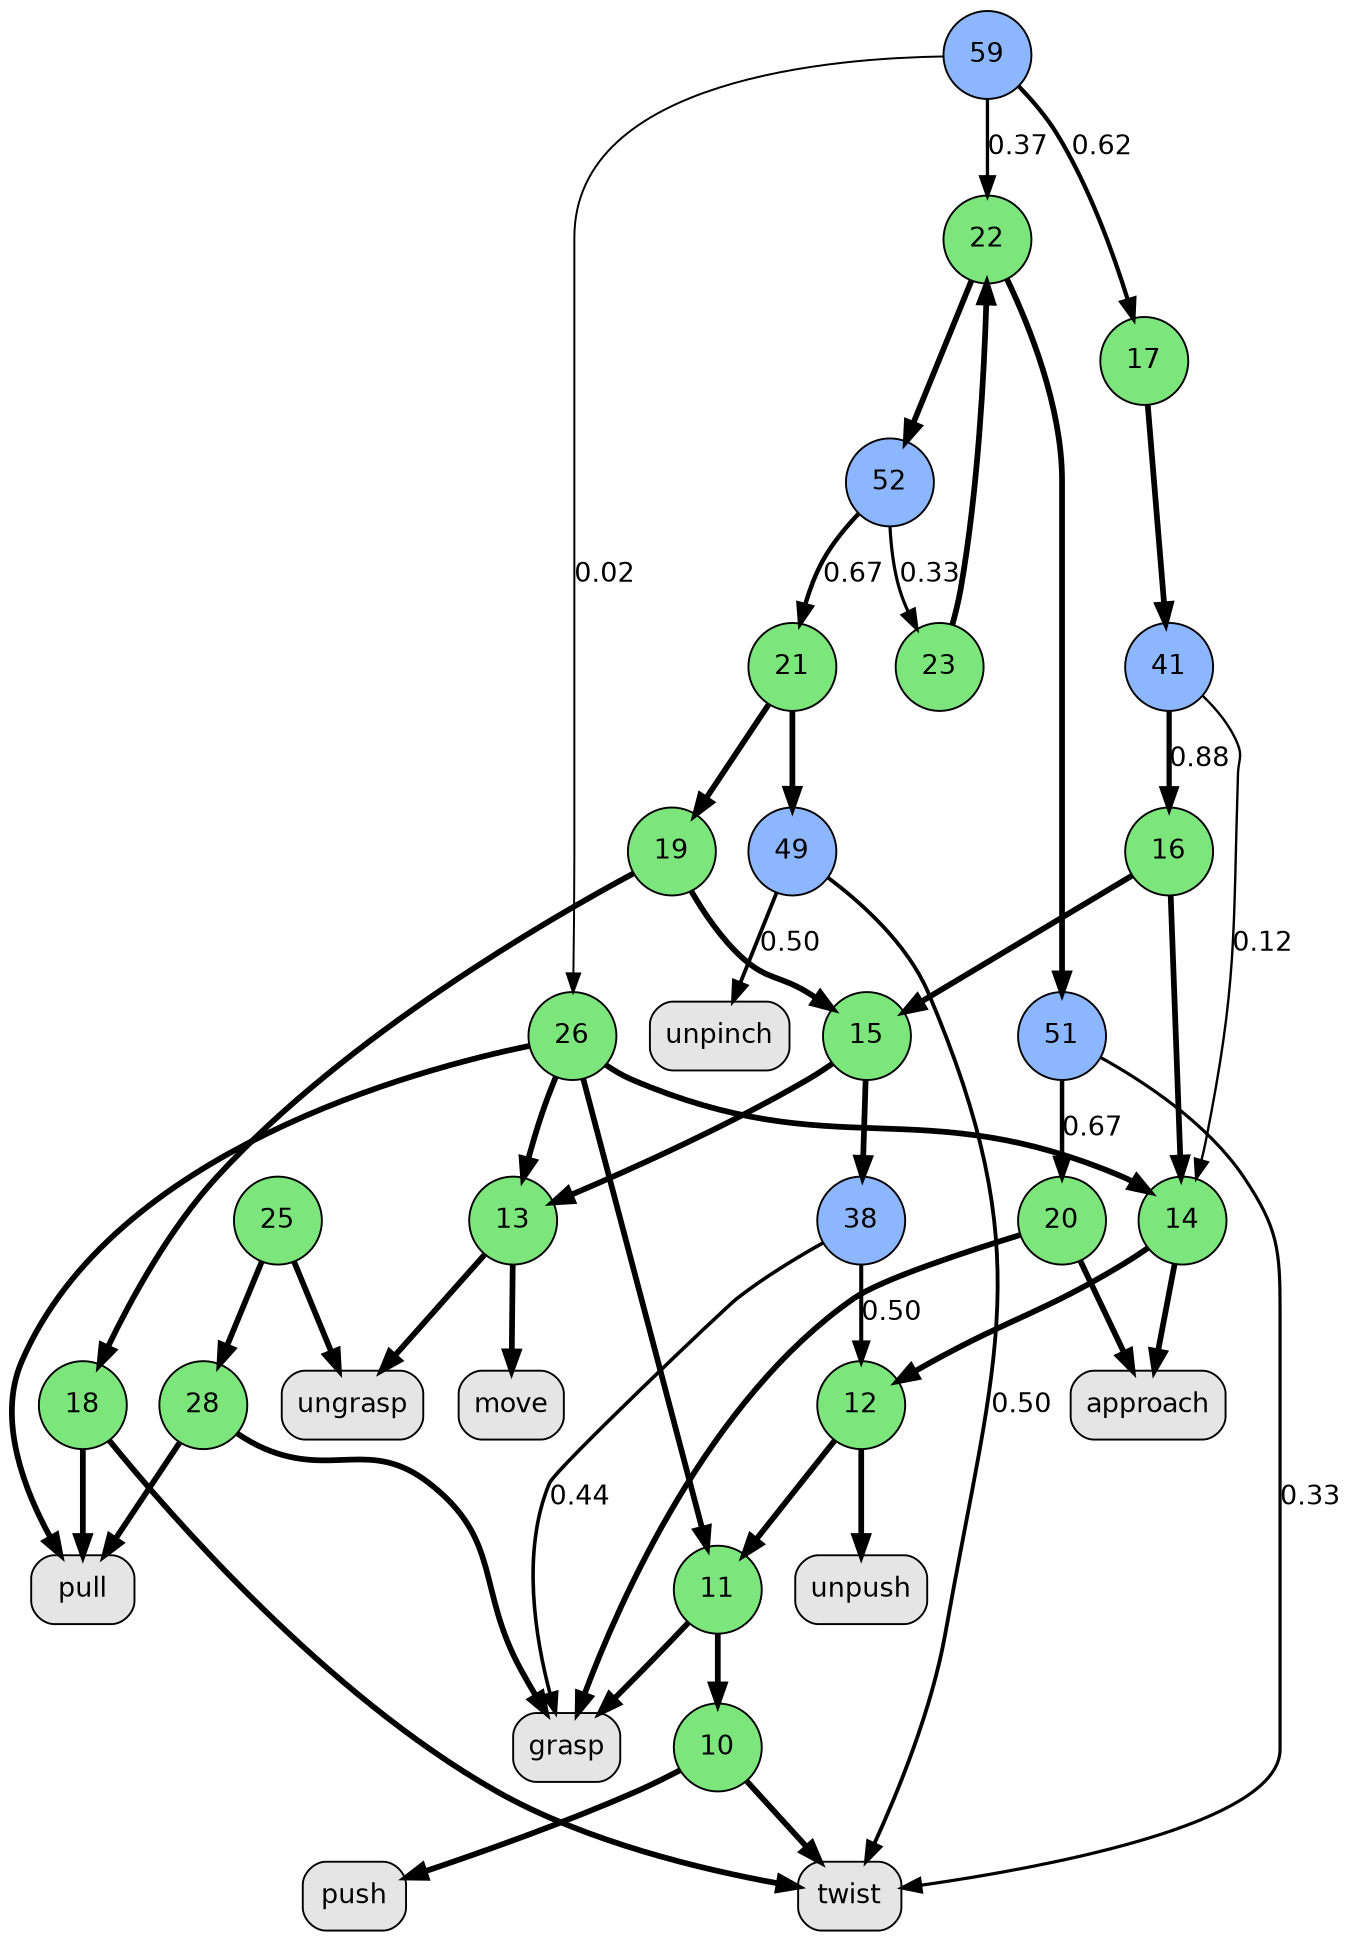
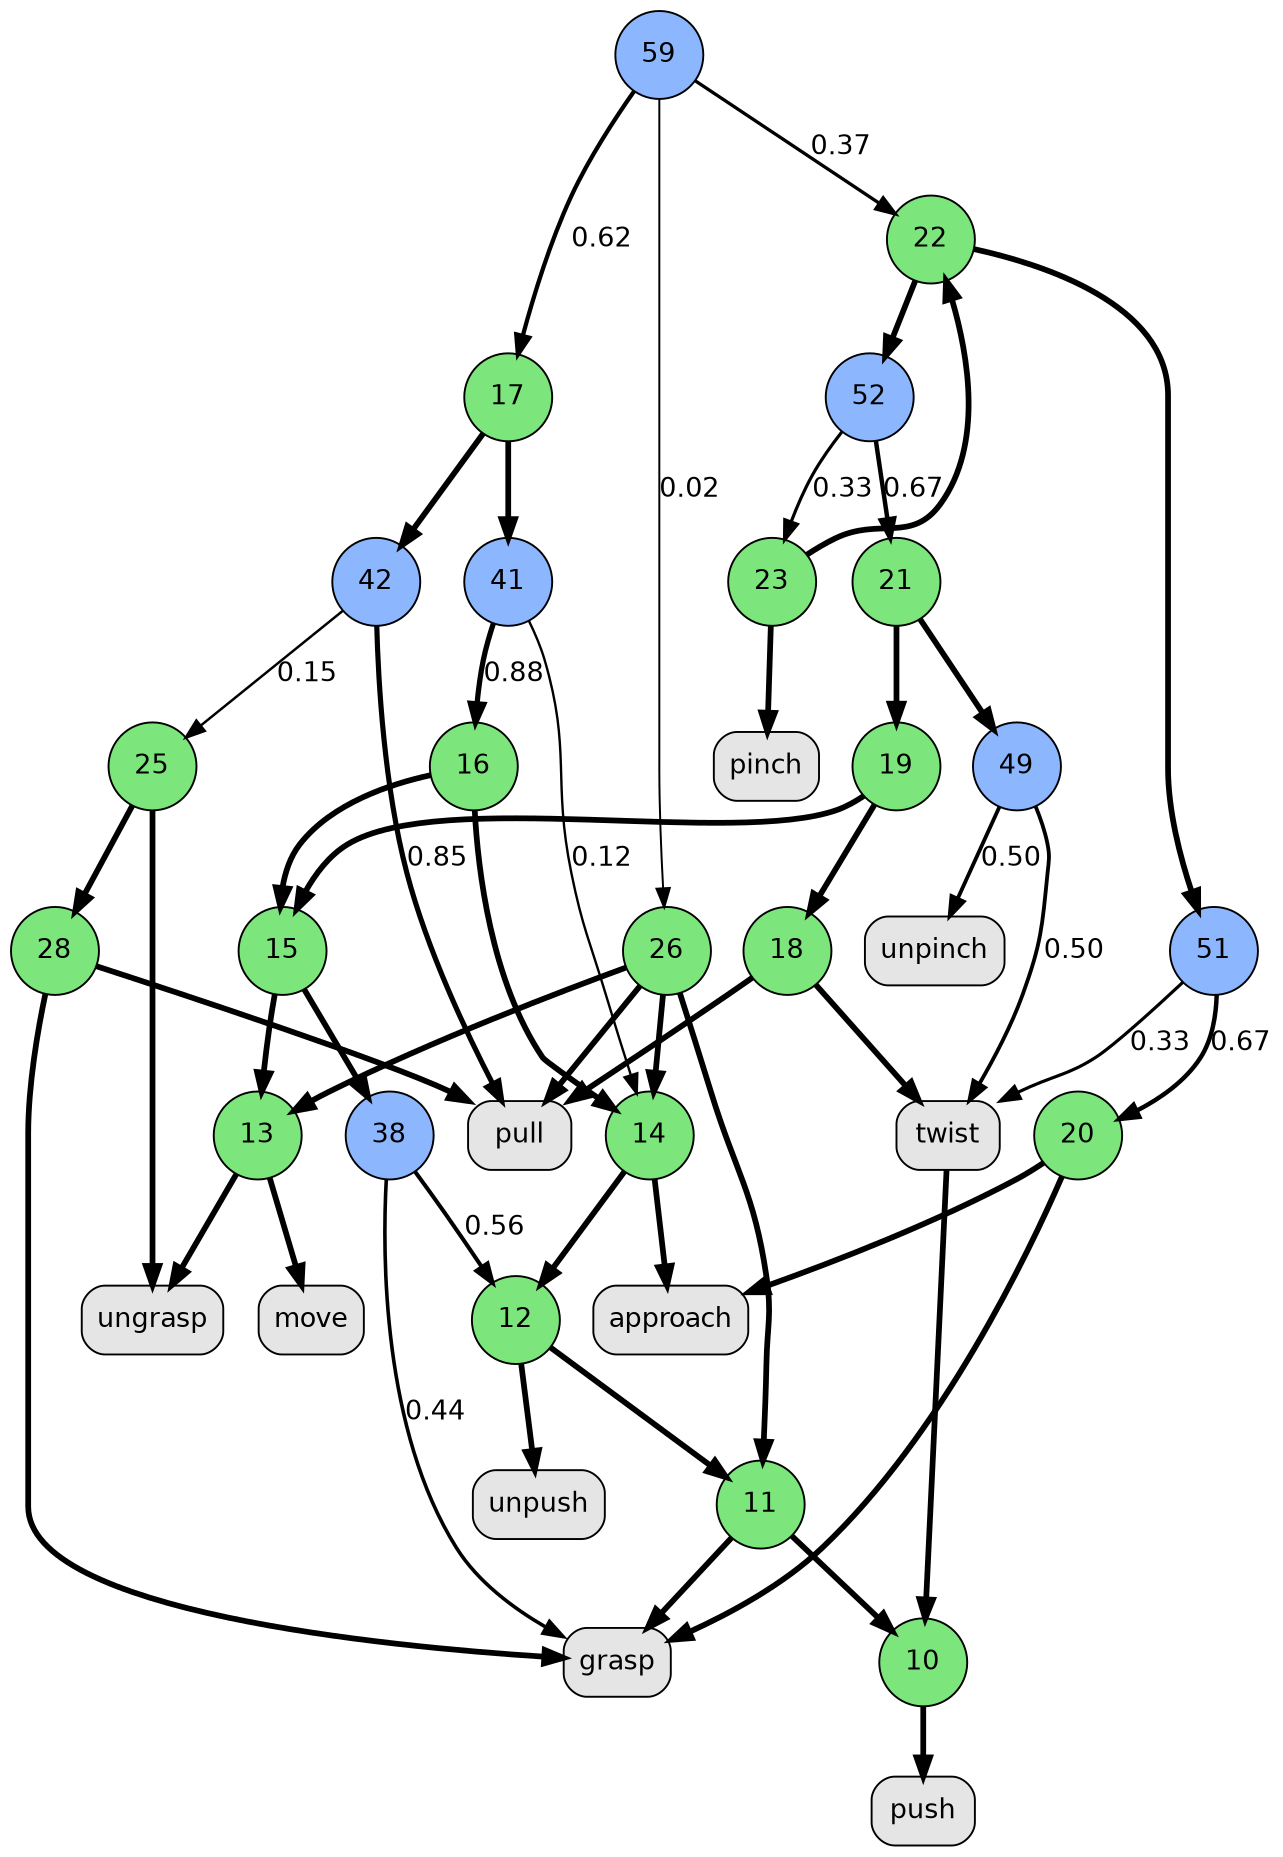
  digraph {
    fontname="DejaVu Sans"
    node [color=black fillcolor="#7ce57b" fontname="DejaVu Sans" nodesep=0.5 ranksep=0.5 shape=circle style=filled]
    edge [fontname="DejaVu Sans" penwidth=3 weight=3]
    59 [fillcolor="#8cb7ff"]
    26
    17
    22
    pull [fillcolor=grey90 shape=box style="rounded,filled" color=""]
    11
    13
    14
    41 [fillcolor="#8cb7ff"]
+   42 [fillcolor="#8cb7ff"]
    51 [fillcolor="#8cb7ff"]
    52 [fillcolor="#8cb7ff"]
    grasp [fillcolor=grey90 shape=box style="rounded,filled" color=""]
    10
    ungrasp [fillcolor=grey90 shape=box style="rounded,filled" color=""]
    move [fillcolor=grey90 shape=box style="rounded,filled" color=""]
    approach [fillcolor=grey90 shape=box style="rounded,filled" color=""]
    12
    16
    25
    twist [fillcolor=grey90 shape=box style="rounded,filled" color=""]
    20
    21
    23
    push [fillcolor=grey90 shape=box style="rounded,filled" color=""]
    unpush [fillcolor=grey90 shape=box style="rounded,filled" color=""]
    15
    n28 [label=28]
    49 [fillcolor="#8cb7ff"]
    19
+   pinch [fillcolor=grey90 shape=box style="rounded,filled" color=""]
    38 [fillcolor="#8cb7ff"]
    unpinch [fillcolor=grey90 shape=box style="rounded,filled" color=""]
    18
    59 -> 26 [label=0.02 penwidth=1.0307692307692307]
    59 -> 17 [label=0.62 penwidth=2.230769230769231]
    59 -> 22 [label=0.37 penwidth=1.7384615384615385]
    26 -> pull
    26 -> 11
    26 -> 13
    26 -> 14
    17 -> 41
+   17 -> 42
    22 -> 51
    22 -> 52
    11 -> grasp
    11 -> 10
    13 -> ungrasp
    13 -> move
    14 -> approach
    14 -> 12
    41 -> 14 [label=0.12 penwidth=1.25]
    41 -> 16 [label=0.88 penwidth=2.75]
+   42 -> pull [label=0.85 penwidth=2.7]
+   42 -> 25 [label=0.15 penwidth=1.3]
    51 -> twist [label=0.33 penwidth=1.6666666666666665]
    51 -> 20 [label=0.67 penwidth=2.333333333333333]
    52 -> 21 [label=0.67 penwidth=2.333333333333333]
    52 -> 23 [label=0.33 penwidth=1.6666666666666665]
-   10 -> twist
+   twist -> 10
    10 -> push
    12 -> 11
    12 -> unpush
    16 -> 14
    16 -> 15
    25 -> ungrasp
    25 -> n28
    20 -> grasp
    20 -> approach
    21 -> 49
    21 -> 19
    23 -> 22
+   23 -> pinch
    15 -> 13
    15 -> 38
    n28 -> pull
    n28 -> grasp
    49 -> twist [label=0.50 penwidth=2.0]
    49 -> unpinch [label=0.50 penwidth=2.0]
    19 -> 15
    19 -> 18
    38 -> grasp [label=0.44 penwidth=1.8813559322033897]
-   38 -> 12 [label=0.50 penwidth=2.11864406779661]
+   38 -> 12 [label=0.56 penwidth=2.11864406779661]
    18 -> pull
    18 -> twist
  }
